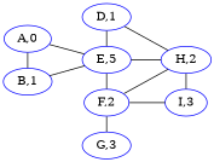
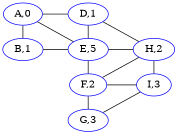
  graph {
    rankdir=LR
    node [color=blue]
    n1 [height=.1 label="A,0" width=.1]
    n2 [height=.1 label="B,1" width=.1]
    n3 [height=.1 label="D,1" width=.1]
    n4 [height=.1 label="E,5" width=.1]
    n5 [height=.1 label="F,2" width=.1]
    n6 [height=.1 label="G,3" width=.1]
    n7 [height=.1 label="H,2" width=.1]
    n8 [height=.1 label="I,3" width=.1]
    subgraph sub_1 {
      rank=same
      n1
      n2
    }
    subgraph sub_2 {
      rank=same
      n3
      n4
      n5
      n6
    }
    subgraph sub_3 {
      rank=same
      n7
      n8
    }
    n1 -- n2
+   n1 -- n3
    n1 -- n4
    n2 -- n4
    n3 -- n4
    n3 -- n7
    n4 -- n5
    n4 -- n7
    n5 -- n6
    n5 -- n8
+   n6 -- n8
    n7 -- n5
    n7 -- n8
  }
